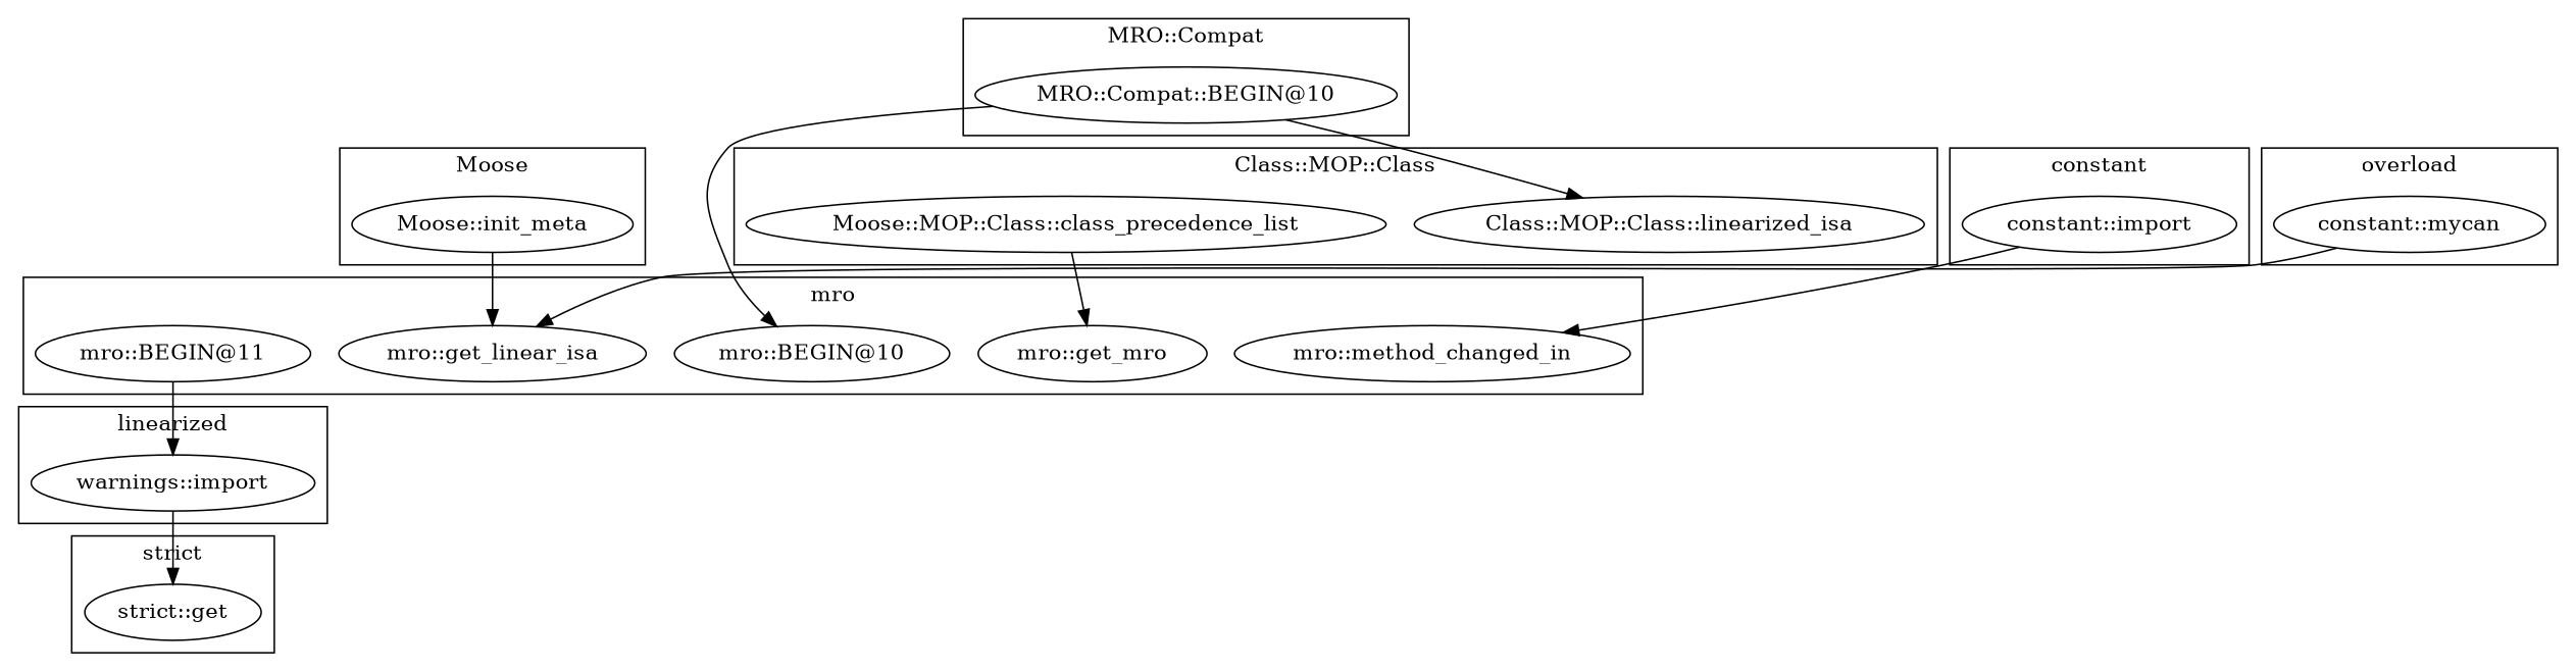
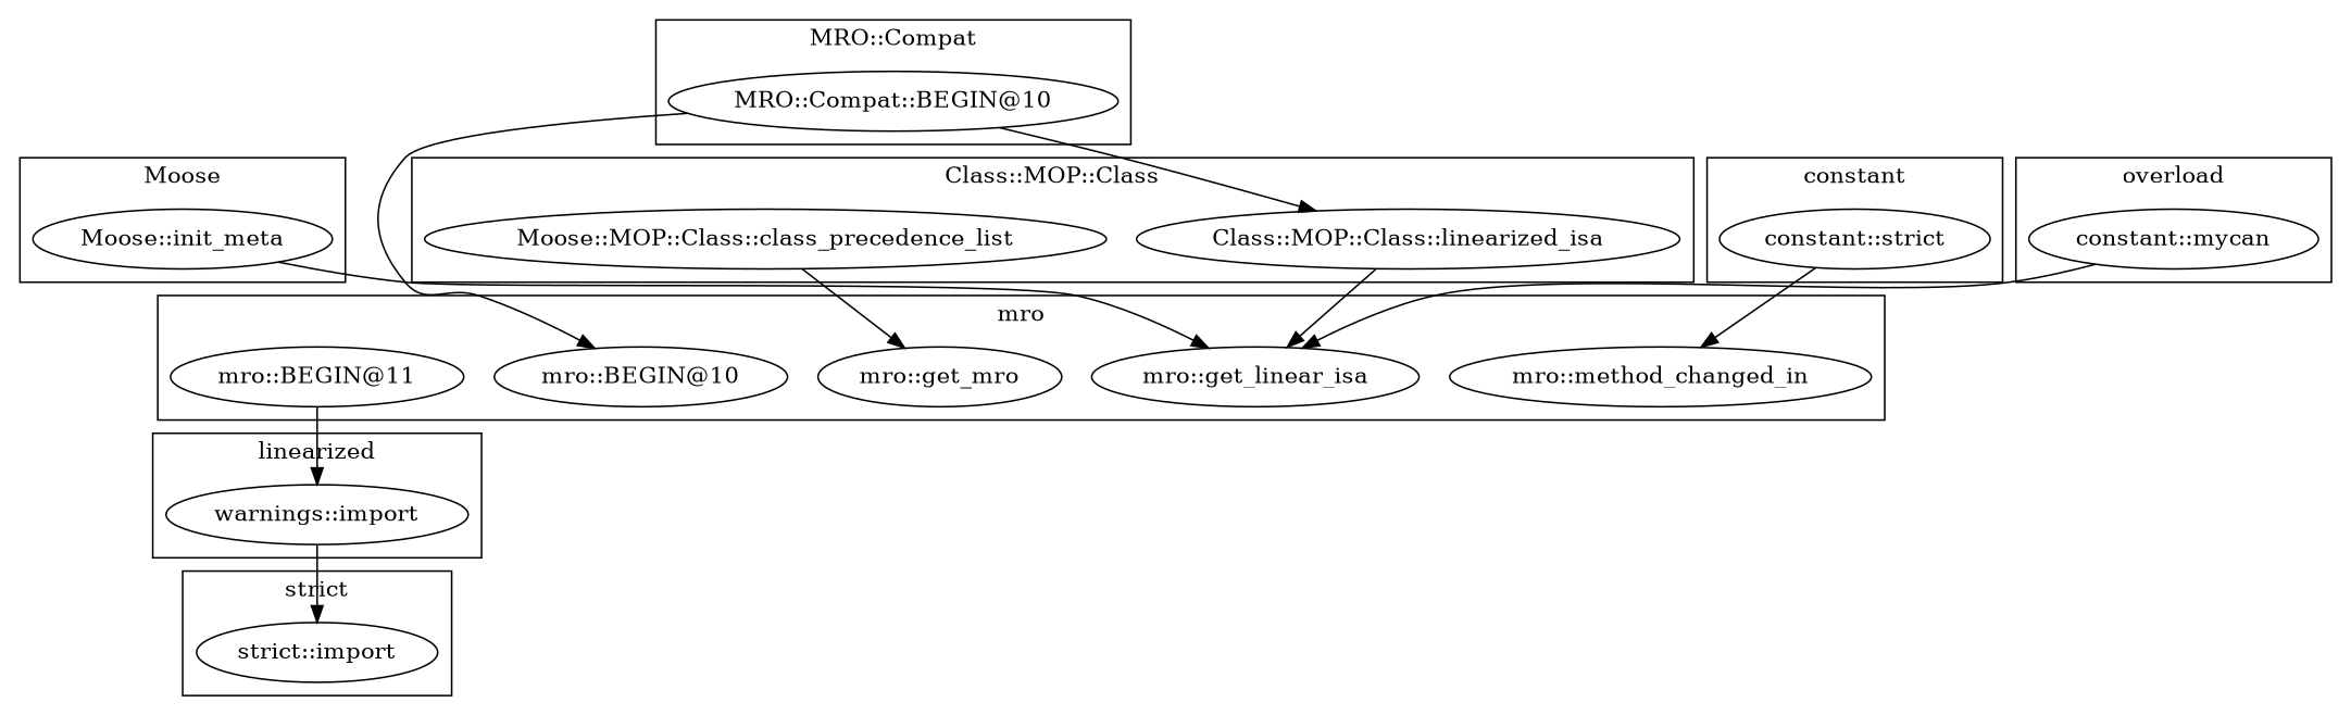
  digraph {
    "Moose::init_meta"
    "warnings::import"
    "mro::get_linear_isa"
    "mro::BEGIN@10"
    "mro::method_changed_in"
    "mro::get_mro"
    "mro::BEGIN@11"
    "MRO::Compat::BEGIN@10"
-   "strict::import" [label="strict::get"]
+   "strict::import"
    "Class::MOP::Class::linearized_isa"
    n11 [label="Moose::MOP::Class::class_precedence_list"]
-   "constant::import"
+   "constant::import" [label="constant::strict"]
    n13 [label="constant::mycan"]
    subgraph cluster_1 {
      label=Moose
      "Moose::init_meta"
    }
    subgraph cluster_2 {
      label=linearized
      "warnings::import"
    }
    subgraph cluster_3 {
      label=mro
      "mro::get_linear_isa"
      "mro::BEGIN@10"
      "mro::method_changed_in"
      "mro::get_mro"
      "mro::BEGIN@11"
    }
    subgraph cluster_4 {
      label="MRO::Compat"
      "MRO::Compat::BEGIN@10"
    }
    subgraph cluster_5 {
      label="strict"
      "strict::import"
    }
    subgraph cluster_6 {
      label="Class::MOP::Class"
      "Class::MOP::Class::linearized_isa"
      n11
    }
    subgraph cluster_7 {
      label=constant
      "constant::import"
    }
    subgraph cluster_8 {
      label=overload
      n13
    }
    "Moose::init_meta" -> "mro::get_linear_isa"
    "warnings::import" -> "strict::import"
    "mro::BEGIN@11" -> "warnings::import"
    "MRO::Compat::BEGIN@10" -> "mro::BEGIN@10"
    "MRO::Compat::BEGIN@10" -> "Class::MOP::Class::linearized_isa"
+   "Class::MOP::Class::linearized_isa" -> "mro::get_linear_isa"
    n11 -> "mro::get_mro"
    "constant::import" -> "mro::method_changed_in"
    n13 -> "mro::get_linear_isa"
  }
